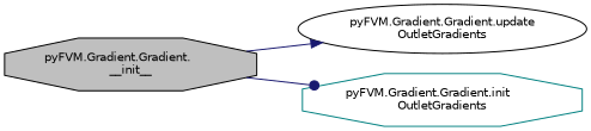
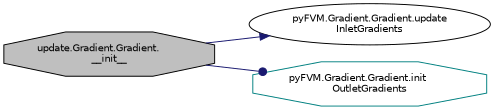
  digraph {
    rankdir=LR
    node [color=black fillcolor=white fontname=Helvetica fontsize=10 shape=octagon style=filled]
    edge [color=midnightblue fontname=Helvetica fontsize=10 labelfontname=Helvetica labelfontsize=10 style=solid]
-   n1 [fillcolor=grey75 fontcolor=black height=0.2 label="pyFVM.Gradient.Gradient.\l__init__" width=0.4]
-   n2 [height=0.2 label="pyFVM.Gradient.Gradient.update\lOutletGradients" shape=ellipse width=0.4]
+   n1 [fillcolor=grey75 fontcolor=black height=0.2 label="update.Gradient.Gradient.\l__init__" width=0.4]
+   n2 [height=0.2 label="pyFVM.Gradient.Gradient.update\lInletGradients" shape=ellipse width=0.4]
    n3 [color=teal height=0.2 label="pyFVM.Gradient.Gradient.init\lOutletGradients" width=0.4]
    n1 -> n2 [arrowhead=normal]
    n1 -> n3 [arrowhead=dot]
  }
